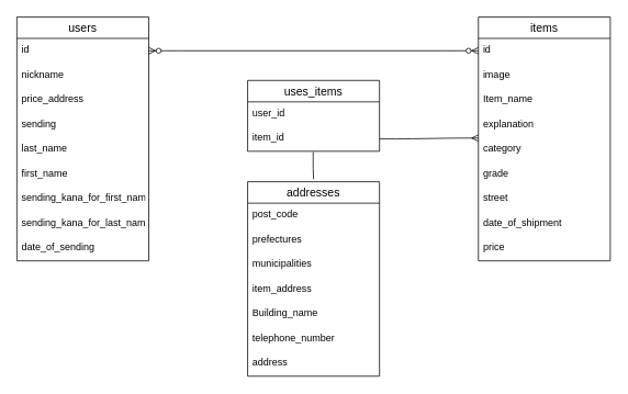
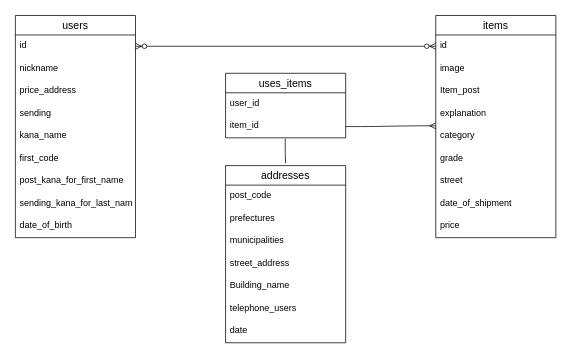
  <mxCell id="0" />
  <mxCell id="1" parent="0" />
  <mxCell id="2" value="users" style="swimlane;fontStyle=0;childLayout=stackLayout;horizontal=1;startSize=26;horizontalStack=0;resizeParent=1;resizeParentMax=0;resizeLast=0;collapsible=1;marginBottom=0;align=center;fontSize=14;" parent="1" vertex="1"><mxGeometry x="20" y="20" width="160" height="296" as="geometry" /></mxCell>
  <mxCell id="3" value="id" style="text;strokeColor=none;fillColor=none;spacingLeft=4;spacingRight=4;overflow=hidden;rotatable=0;points=[[0,0.5],[1,0.5]];portConstraint=eastwest;fontSize=12;" parent="2" vertex="1"><mxGeometry y="26" width="160" height="30" as="geometry" /></mxCell>
  <mxCell id="4" value="nickname" style="text;strokeColor=none;fillColor=none;spacingLeft=4;spacingRight=4;overflow=hidden;rotatable=0;points=[[0,0.5],[1,0.5]];portConstraint=eastwest;fontSize=12;" parent="2" vertex="1"><mxGeometry y="56" width="160" height="30" as="geometry" /></mxCell>
  <mxCell id="5" value="price_address" style="text;strokeColor=none;fillColor=none;spacingLeft=4;spacingRight=4;overflow=hidden;rotatable=0;points=[[0,0.5],[1,0.5]];portConstraint=eastwest;fontSize=12;" parent="2" vertex="1"><mxGeometry y="86" width="160" height="30" as="geometry" /></mxCell>
  <mxCell id="6" value="sending" style="text;strokeColor=none;fillColor=none;spacingLeft=4;spacingRight=4;overflow=hidden;rotatable=0;points=[[0,0.5],[1,0.5]];portConstraint=eastwest;fontSize=12;" parent="2" vertex="1"><mxGeometry y="116" width="160" height="30" as="geometry" /></mxCell>
- <mxCell id="7" value="last_name" style="text;strokeColor=none;fillColor=none;spacingLeft=4;spacingRight=4;overflow=hidden;rotatable=0;points=[[0,0.5],[1,0.5]];portConstraint=eastwest;fontSize=12;" parent="2" vertex="1"><mxGeometry y="146" width="160" height="30" as="geometry" /></mxCell>
- <mxCell id="8" value="first_name" style="text;strokeColor=none;fillColor=none;spacingLeft=4;spacingRight=4;overflow=hidden;rotatable=0;points=[[0,0.5],[1,0.5]];portConstraint=eastwest;fontSize=12;" vertex="1" parent="2"><mxGeometry y="176" width="160" height="30" as="geometry" /></mxCell>
- <mxCell id="9" value="sending_kana_for_first_name" style="text;strokeColor=none;fillColor=none;spacingLeft=4;spacingRight=4;overflow=hidden;rotatable=0;points=[[0,0.5],[1,0.5]];portConstraint=eastwest;fontSize=12;" vertex="1" parent="2"><mxGeometry y="206" width="160" height="30" as="geometry" /></mxCell>
+ <mxCell id="7" value="kana_name" style="text;strokeColor=none;fillColor=none;spacingLeft=4;spacingRight=4;overflow=hidden;rotatable=0;points=[[0,0.5],[1,0.5]];portConstraint=eastwest;fontSize=12;" parent="2" vertex="1"><mxGeometry y="146" width="160" height="30" as="geometry" /></mxCell>
+ <mxCell id="8" value="first_code" style="text;strokeColor=none;fillColor=none;spacingLeft=4;spacingRight=4;overflow=hidden;rotatable=0;points=[[0,0.5],[1,0.5]];portConstraint=eastwest;fontSize=12;" vertex="1" parent="2"><mxGeometry y="176" width="160" height="30" as="geometry" /></mxCell>
+ <mxCell id="9" value="post_kana_for_first_name" style="text;strokeColor=none;fillColor=none;spacingLeft=4;spacingRight=4;overflow=hidden;rotatable=0;points=[[0,0.5],[1,0.5]];portConstraint=eastwest;fontSize=12;" vertex="1" parent="2"><mxGeometry y="206" width="160" height="30" as="geometry" /></mxCell>
  <mxCell id="10" value="sending_kana_for_last_name" style="text;strokeColor=none;fillColor=none;spacingLeft=4;spacingRight=4;overflow=hidden;rotatable=0;points=[[0,0.5],[1,0.5]];portConstraint=eastwest;fontSize=12;" parent="2" vertex="1"><mxGeometry y="236" width="160" height="30" as="geometry" /></mxCell>
- <mxCell id="11" value="date_of_sending" style="text;strokeColor=none;fillColor=none;spacingLeft=4;spacingRight=4;overflow=hidden;rotatable=0;points=[[0,0.5],[1,0.5]];portConstraint=eastwest;fontSize=12;" parent="2" vertex="1"><mxGeometry y="266" width="160" height="30" as="geometry" /></mxCell>
+ <mxCell id="11" value="date_of_birth" style="text;strokeColor=none;fillColor=none;spacingLeft=4;spacingRight=4;overflow=hidden;rotatable=0;points=[[0,0.5],[1,0.5]];portConstraint=eastwest;fontSize=12;" parent="2" vertex="1"><mxGeometry y="266" width="160" height="30" as="geometry" /></mxCell>
  <mxCell id="12" value="items" style="swimlane;fontStyle=0;childLayout=stackLayout;horizontal=1;startSize=26;horizontalStack=0;resizeParent=1;resizeParentMax=0;resizeLast=0;collapsible=1;marginBottom=0;align=center;fontSize=14;" parent="1" vertex="1"><mxGeometry x="580" y="20" width="160" height="296" as="geometry" /></mxCell>
  <mxCell id="13" value="id" style="text;strokeColor=none;fillColor=none;spacingLeft=4;spacingRight=4;overflow=hidden;rotatable=0;points=[[0,0.5],[1,0.5]];portConstraint=eastwest;fontSize=12;" parent="12" vertex="1"><mxGeometry y="26" width="160" height="30" as="geometry" /></mxCell>
  <mxCell id="14" value="image" style="text;strokeColor=none;fillColor=none;spacingLeft=4;spacingRight=4;overflow=hidden;rotatable=0;points=[[0,0.5],[1,0.5]];portConstraint=eastwest;fontSize=12;" parent="12" vertex="1"><mxGeometry y="56" width="160" height="30" as="geometry" /></mxCell>
- <mxCell id="15" value="Item_name" style="text;strokeColor=none;fillColor=none;spacingLeft=4;spacingRight=4;overflow=hidden;rotatable=0;points=[[0,0.5],[1,0.5]];portConstraint=eastwest;fontSize=12;" parent="12" vertex="1"><mxGeometry y="86" width="160" height="30" as="geometry" /></mxCell>
+ <mxCell id="15" value="Item_post" style="text;strokeColor=none;fillColor=none;spacingLeft=4;spacingRight=4;overflow=hidden;rotatable=0;points=[[0,0.5],[1,0.5]];portConstraint=eastwest;fontSize=12;" parent="12" vertex="1"><mxGeometry y="86" width="160" height="30" as="geometry" /></mxCell>
  <mxCell id="16" value="explanation&#10;" style="text;strokeColor=none;fillColor=none;spacingLeft=4;spacingRight=4;overflow=hidden;rotatable=0;points=[[0,0.5],[1,0.5]];portConstraint=eastwest;fontSize=12;" parent="12" vertex="1"><mxGeometry y="116" width="160" height="30" as="geometry" /></mxCell>
  <mxCell id="17" value="category" style="text;strokeColor=none;fillColor=none;spacingLeft=4;spacingRight=4;overflow=hidden;rotatable=0;points=[[0,0.5],[1,0.5]];portConstraint=eastwest;fontSize=12;" parent="12" vertex="1"><mxGeometry y="146" width="160" height="30" as="geometry" /></mxCell>
  <mxCell id="18" value="grade" style="text;strokeColor=none;fillColor=none;spacingLeft=4;spacingRight=4;overflow=hidden;rotatable=0;points=[[0,0.5],[1,0.5]];portConstraint=eastwest;fontSize=12;" parent="12" vertex="1"><mxGeometry y="176" width="160" height="30" as="geometry" /></mxCell>
  <mxCell id="19" value="street" style="text;strokeColor=none;fillColor=none;spacingLeft=4;spacingRight=4;overflow=hidden;rotatable=0;points=[[0,0.5],[1,0.5]];portConstraint=eastwest;fontSize=12;" parent="12" vertex="1"><mxGeometry y="206" width="160" height="30" as="geometry" /></mxCell>
  <mxCell id="20" value="date_of_shipment" style="text;strokeColor=none;fillColor=none;spacingLeft=4;spacingRight=4;overflow=hidden;rotatable=0;points=[[0,0.5],[1,0.5]];portConstraint=eastwest;fontSize=12;" parent="12" vertex="1"><mxGeometry y="236" width="160" height="30" as="geometry" /></mxCell>
  <mxCell id="21" value="price" style="text;strokeColor=none;fillColor=none;spacingLeft=4;spacingRight=4;overflow=hidden;rotatable=0;points=[[0,0.5],[1,0.5]];portConstraint=eastwest;fontSize=12;" parent="12" vertex="1"><mxGeometry y="266" width="160" height="30" as="geometry" /></mxCell>
  <mxCell id="22" value="uses_items" style="swimlane;fontStyle=0;childLayout=stackLayout;horizontal=1;startSize=26;horizontalStack=0;resizeParent=1;resizeParentMax=0;resizeLast=0;collapsible=1;marginBottom=0;align=center;fontSize=14;" parent="1" vertex="1"><mxGeometry x="300" y="97" width="160" height="86" as="geometry" /></mxCell>
  <mxCell id="23" value="user_id" style="text;strokeColor=none;fillColor=none;spacingLeft=4;spacingRight=4;overflow=hidden;rotatable=0;points=[[0,0.5],[1,0.5]];portConstraint=eastwest;fontSize=12;" parent="22" vertex="1"><mxGeometry y="26" width="160" height="30" as="geometry" /></mxCell>
  <mxCell id="24" value="item_id" style="text;strokeColor=none;fillColor=none;spacingLeft=4;spacingRight=4;overflow=hidden;rotatable=0;points=[[0,0.5],[1,0.5]];portConstraint=eastwest;fontSize=12;" parent="22" vertex="1"><mxGeometry y="56" width="160" height="30" as="geometry" /></mxCell>
  <mxCell id="25" value="" style="edgeStyle=entityRelationEdgeStyle;fontSize=12;html=1;endArrow=ERmany;exitX=1;exitY=0.5;exitDx=0;exitDy=0;" parent="1" source="24" edge="1"><mxGeometry width="100" height="100" relative="1" as="geometry"><mxPoint x="480" y="280" as="sourcePoint" /><mxPoint x="580" y="167" as="targetPoint" /></mxGeometry></mxCell>
  <mxCell id="26" value="addresses" style="swimlane;fontStyle=0;childLayout=stackLayout;horizontal=1;startSize=26;horizontalStack=0;resizeParent=1;resizeParentMax=0;resizeLast=0;collapsible=1;marginBottom=0;align=center;fontSize=14;" parent="1" vertex="1"><mxGeometry x="300" y="220" width="160" height="236" as="geometry" /></mxCell>
  <mxCell id="27" value="post_code" style="text;strokeColor=none;fillColor=none;spacingLeft=4;spacingRight=4;overflow=hidden;rotatable=0;points=[[0,0.5],[1,0.5]];portConstraint=eastwest;fontSize=12;" parent="26" vertex="1"><mxGeometry y="26" width="160" height="30" as="geometry" /></mxCell>
  <mxCell id="28" value="prefectures" style="text;strokeColor=none;fillColor=none;spacingLeft=4;spacingRight=4;overflow=hidden;rotatable=0;points=[[0,0.5],[1,0.5]];portConstraint=eastwest;fontSize=12;" parent="26" vertex="1"><mxGeometry y="56" width="160" height="30" as="geometry" /></mxCell>
  <mxCell id="29" value="municipalities" style="text;strokeColor=none;fillColor=none;spacingLeft=4;spacingRight=4;overflow=hidden;rotatable=0;points=[[0,0.5],[1,0.5]];portConstraint=eastwest;fontSize=12;" parent="26" vertex="1"><mxGeometry y="86" width="160" height="30" as="geometry" /></mxCell>
- <mxCell id="30" value="item_address" style="text;strokeColor=none;fillColor=none;spacingLeft=4;spacingRight=4;overflow=hidden;rotatable=0;points=[[0,0.5],[1,0.5]];portConstraint=eastwest;fontSize=12;" parent="26" vertex="1"><mxGeometry y="116" width="160" height="30" as="geometry" /></mxCell>
+ <mxCell id="30" value="street_address" style="text;strokeColor=none;fillColor=none;spacingLeft=4;spacingRight=4;overflow=hidden;rotatable=0;points=[[0,0.5],[1,0.5]];portConstraint=eastwest;fontSize=12;" parent="26" vertex="1"><mxGeometry y="116" width="160" height="30" as="geometry" /></mxCell>
  <mxCell id="31" value="Building_name" style="text;strokeColor=none;fillColor=none;spacingLeft=4;spacingRight=4;overflow=hidden;rotatable=0;points=[[0,0.5],[1,0.5]];portConstraint=eastwest;fontSize=12;" parent="26" vertex="1"><mxGeometry y="146" width="160" height="30" as="geometry" /></mxCell>
- <mxCell id="32" value="telephone_number" style="text;strokeColor=none;fillColor=none;spacingLeft=4;spacingRight=4;overflow=hidden;rotatable=0;points=[[0,0.5],[1,0.5]];portConstraint=eastwest;fontSize=12;" parent="26" vertex="1"><mxGeometry y="176" width="160" height="30" as="geometry" /></mxCell>
- <mxCell id="33" value="address" style="text;strokeColor=none;fillColor=none;spacingLeft=4;spacingRight=4;overflow=hidden;rotatable=0;points=[[0,0.5],[1,0.5]];portConstraint=eastwest;fontSize=12;" parent="26" vertex="1"><mxGeometry y="206" width="160" height="30" as="geometry" /></mxCell>
+ <mxCell id="32" value="telephone_users" style="text;strokeColor=none;fillColor=none;spacingLeft=4;spacingRight=4;overflow=hidden;rotatable=0;points=[[0,0.5],[1,0.5]];portConstraint=eastwest;fontSize=12;" parent="26" vertex="1"><mxGeometry y="176" width="160" height="30" as="geometry" /></mxCell>
+ <mxCell id="33" value="date" style="text;strokeColor=none;fillColor=none;spacingLeft=4;spacingRight=4;overflow=hidden;rotatable=0;points=[[0,0.5],[1,0.5]];portConstraint=eastwest;fontSize=12;" parent="26" vertex="1"><mxGeometry y="206" width="160" height="30" as="geometry" /></mxCell>
  <mxCell id="34" value="" style="endArrow=none;html=1;rounded=0;" edge="1" parent="1"><mxGeometry relative="1" as="geometry"><mxPoint x="379.5" y="184" as="sourcePoint" /><mxPoint x="380" y="217" as="targetPoint" /><Array as="points"><mxPoint x="379.5" y="204" /></Array></mxGeometry></mxCell>
  <mxCell id="35" value="" style="edgeStyle=entityRelationEdgeStyle;fontSize=12;html=1;endArrow=ERzeroToMany;endFill=1;startArrow=ERzeroToMany;entryX=0;entryY=0.5;entryDx=0;entryDy=0;exitX=1;exitY=0.5;exitDx=0;exitDy=0;" edge="1" parent="1" source="3" target="13"><mxGeometry width="100" height="100" relative="1" as="geometry"><mxPoint x="190" y="97" as="sourcePoint" /><mxPoint x="290" y="-3" as="targetPoint" /></mxGeometry></mxCell>
